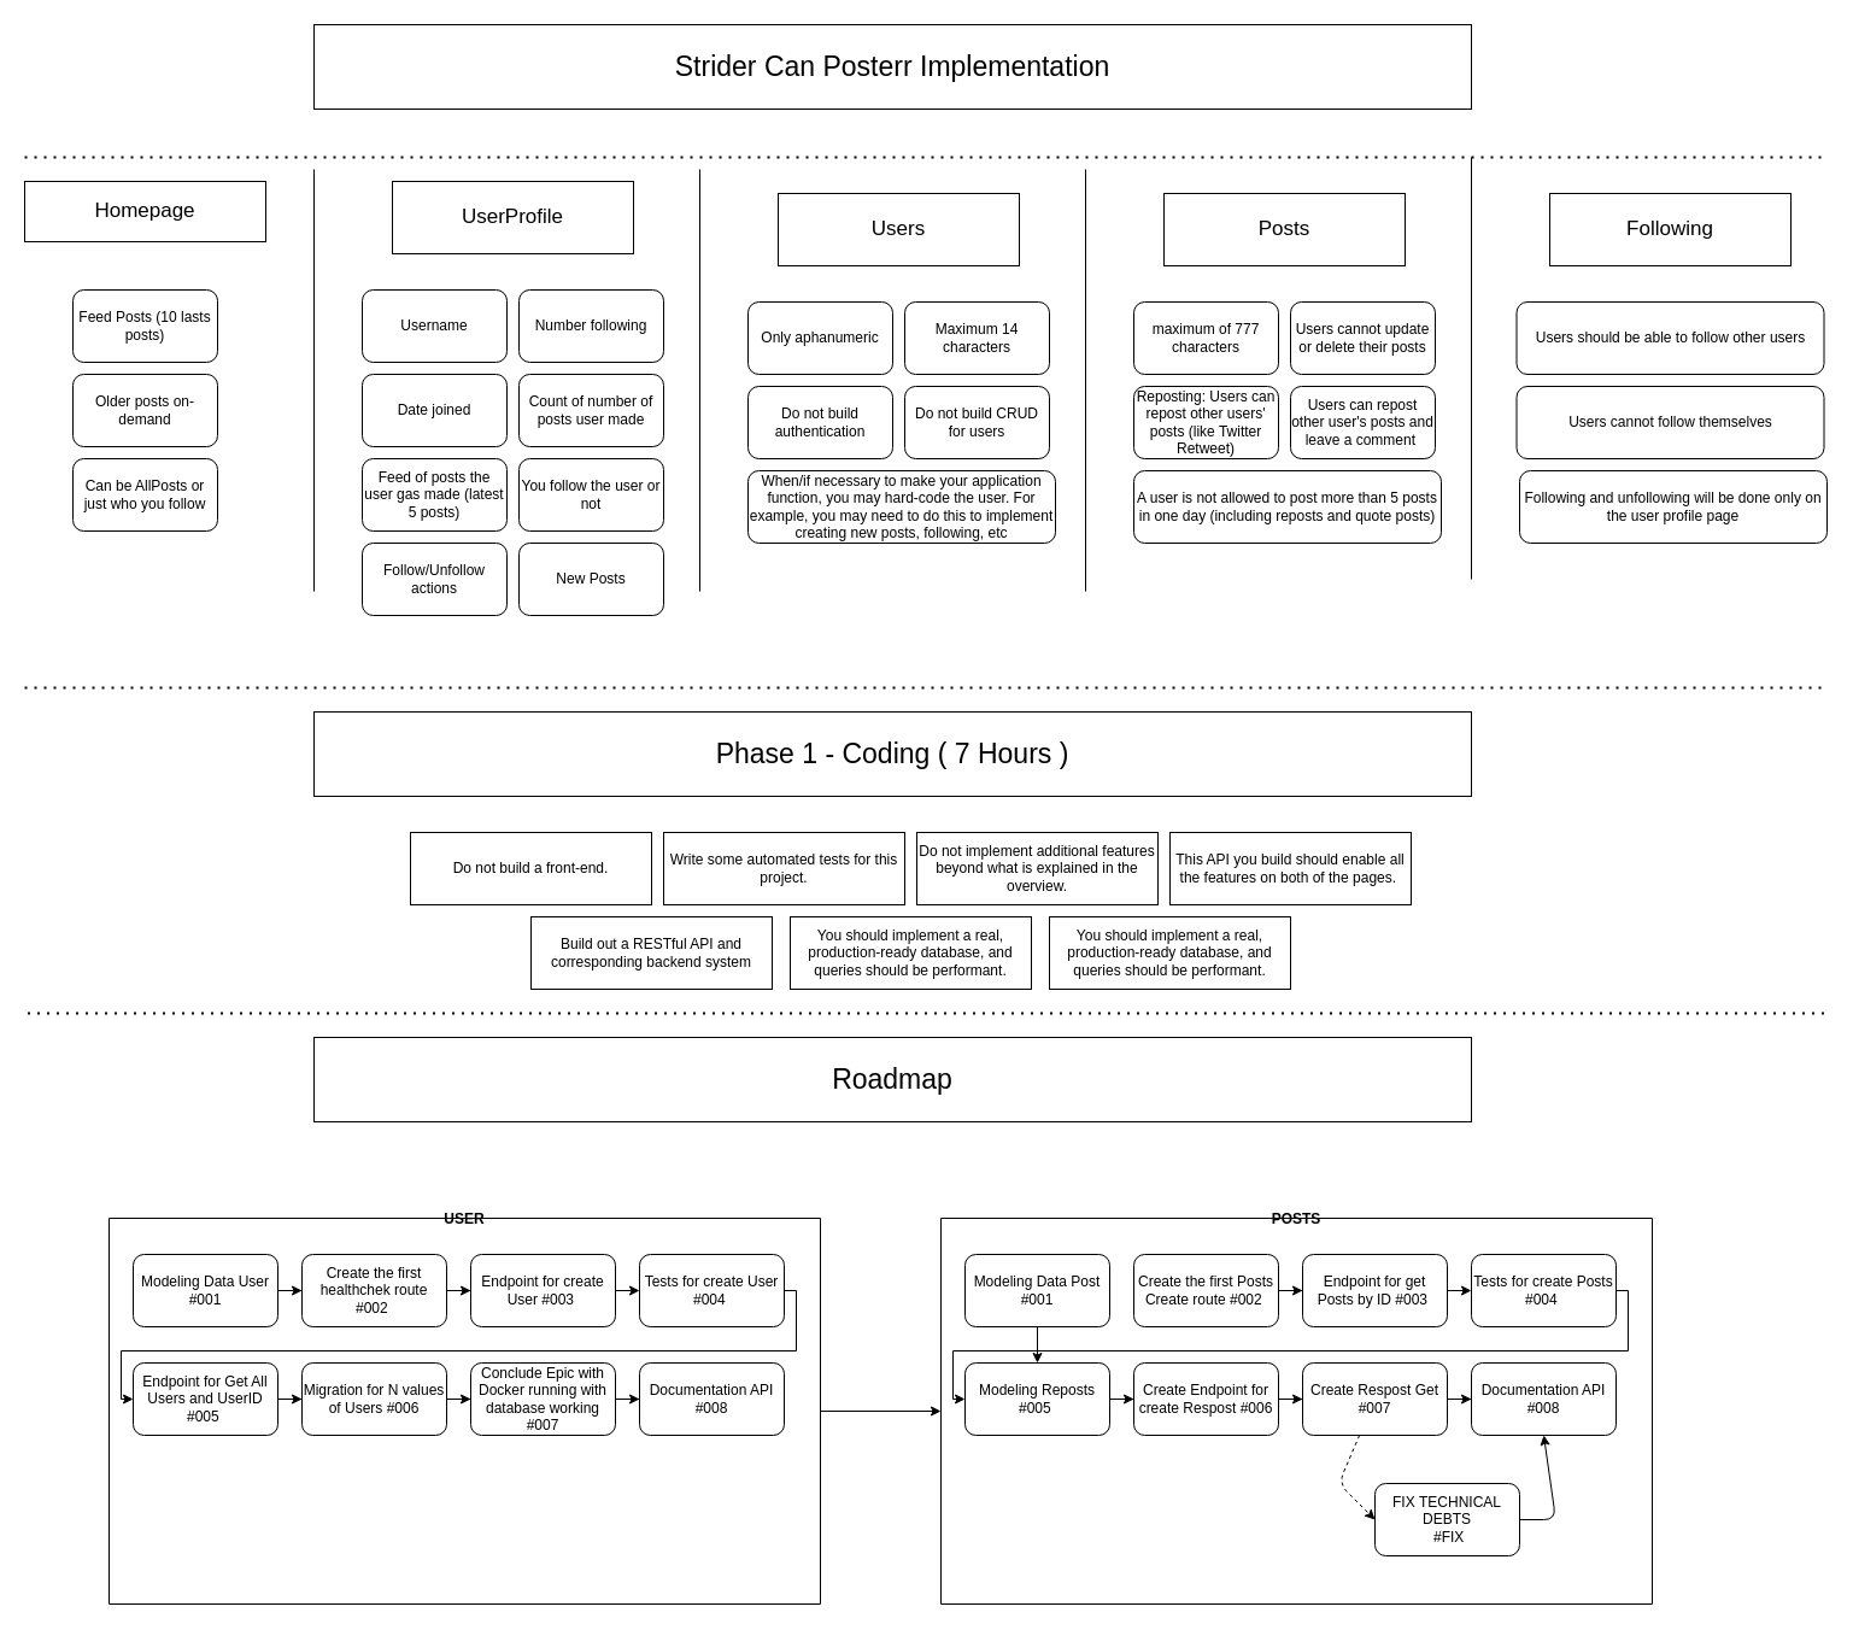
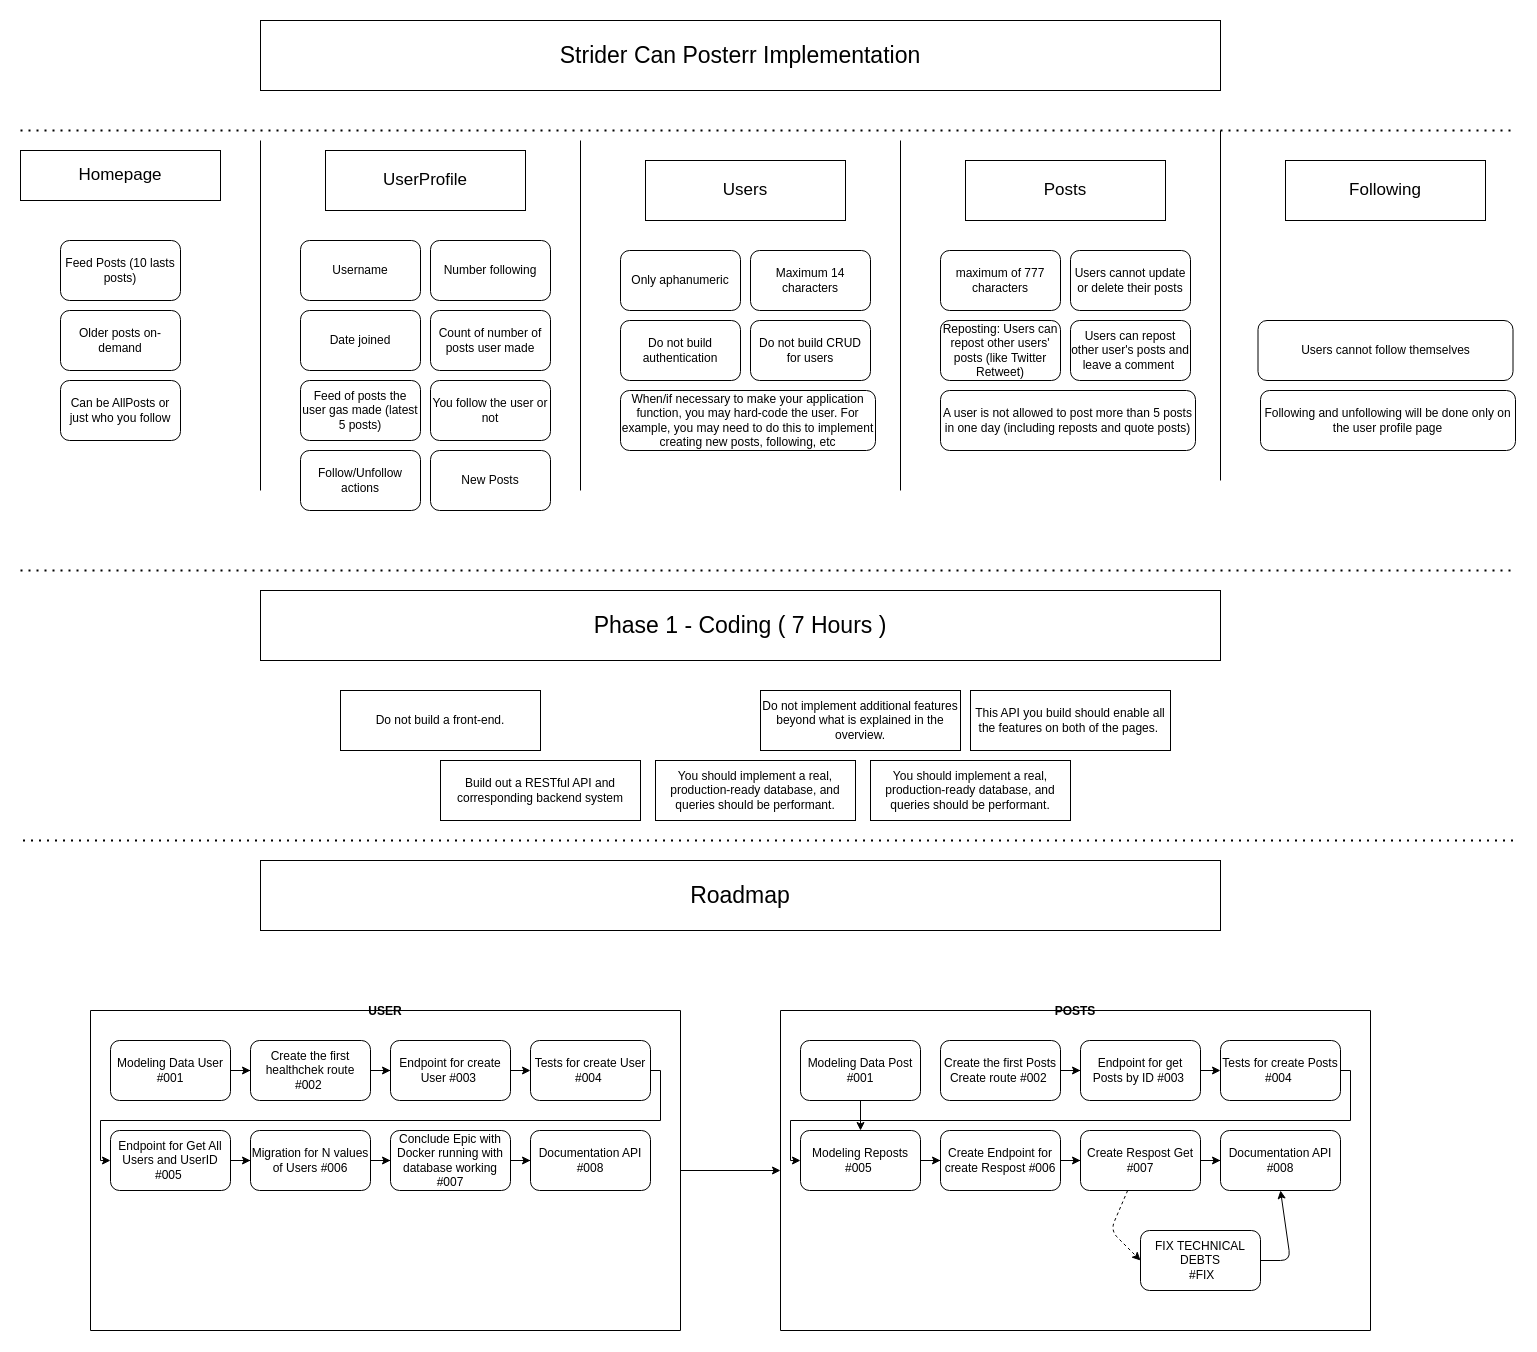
  <mxCell id="0" />
  <mxCell id="1" parent="0" />
  <mxCell id="2" value="&lt;font style=&quot;font-size: 23px&quot;&gt;Strider Can Posterr Implementation&lt;/font&gt;" style="rounded=0;whiteSpace=wrap;html=1;" parent="1" vertex="1"><mxGeometry x="260" y="20" width="960" height="70" as="geometry" /></mxCell>
  <mxCell id="3" value="" style="endArrow=none;dashed=1;html=1;dashPattern=1 3;strokeWidth=2;" parent="1" edge="1"><mxGeometry width="50" height="50" relative="1" as="geometry"><mxPoint x="20" y="130" as="sourcePoint" /><mxPoint x="1510" y="130" as="targetPoint" /></mxGeometry></mxCell>
  <mxCell id="4" value="&lt;span style=&quot;font-size: 17px&quot;&gt;Homepage&lt;/span&gt;" style="rounded=0;whiteSpace=wrap;html=1;" parent="1" vertex="1"><mxGeometry x="20" y="150" width="200" height="50" as="geometry" /></mxCell>
  <mxCell id="5" value="&lt;span style=&quot;font-size: 17px&quot;&gt;UserProfile&lt;/span&gt;" style="rounded=0;whiteSpace=wrap;html=1;" parent="1" vertex="1"><mxGeometry x="325" y="150" width="200" height="60" as="geometry" /></mxCell>
  <mxCell id="6" value="" style="endArrow=none;html=1;" parent="1" edge="1"><mxGeometry width="50" height="50" relative="1" as="geometry"><mxPoint x="260" y="490" as="sourcePoint" /><mxPoint x="260" y="140" as="targetPoint" /></mxGeometry></mxCell>
  <mxCell id="7" value="Feed Posts (10 lasts posts)" style="rounded=1;whiteSpace=wrap;html=1;" parent="1" vertex="1"><mxGeometry x="60" y="240" width="120" height="60" as="geometry" /></mxCell>
  <mxCell id="8" value="Older posts on-demand" style="rounded=1;whiteSpace=wrap;html=1;" parent="1" vertex="1"><mxGeometry x="60" y="310" width="120" height="60" as="geometry" /></mxCell>
  <mxCell id="9" value="Can be AllPosts or just who you follow" style="rounded=1;whiteSpace=wrap;html=1;" parent="1" vertex="1"><mxGeometry x="60" y="380" width="120" height="60" as="geometry" /></mxCell>
  <mxCell id="10" value="Username" style="rounded=1;whiteSpace=wrap;html=1;" parent="1" vertex="1"><mxGeometry x="300" y="240" width="120" height="60" as="geometry" /></mxCell>
  <mxCell id="11" value="Date joined" style="rounded=1;whiteSpace=wrap;html=1;" parent="1" vertex="1"><mxGeometry x="300" y="310" width="120" height="60" as="geometry" /></mxCell>
  <mxCell id="12" value="Number following" style="rounded=1;whiteSpace=wrap;html=1;" parent="1" vertex="1"><mxGeometry x="430" y="240" width="120" height="60" as="geometry" /></mxCell>
  <mxCell id="13" value="Count of number of posts user made" style="rounded=1;whiteSpace=wrap;html=1;" parent="1" vertex="1"><mxGeometry x="430" y="310" width="120" height="60" as="geometry" /></mxCell>
  <mxCell id="14" value="Feed of posts the user gas made (latest 5 posts)" style="rounded=1;whiteSpace=wrap;html=1;" parent="1" vertex="1"><mxGeometry x="300" y="380" width="120" height="60" as="geometry" /></mxCell>
  <mxCell id="15" value="Follow/Unfollow actions" style="rounded=1;whiteSpace=wrap;html=1;" parent="1" vertex="1"><mxGeometry x="300" y="450" width="120" height="60" as="geometry" /></mxCell>
  <mxCell id="16" value="You follow the user or not" style="rounded=1;whiteSpace=wrap;html=1;" parent="1" vertex="1"><mxGeometry x="430" y="380" width="120" height="60" as="geometry" /></mxCell>
  <mxCell id="17" value="New Posts" style="rounded=1;whiteSpace=wrap;html=1;" parent="1" vertex="1"><mxGeometry x="430" y="450" width="120" height="60" as="geometry" /></mxCell>
  <mxCell id="18" value="&lt;span style=&quot;font-size: 17px&quot;&gt;Users&lt;/span&gt;" style="rounded=0;whiteSpace=wrap;html=1;" parent="1" vertex="1"><mxGeometry x="645" y="160" width="200" height="60" as="geometry" /></mxCell>
  <mxCell id="19" value="" style="endArrow=none;html=1;" parent="1" edge="1"><mxGeometry width="50" height="50" relative="1" as="geometry"><mxPoint x="580" y="490" as="sourcePoint" /><mxPoint x="580" y="140" as="targetPoint" /></mxGeometry></mxCell>
  <mxCell id="20" value="Only aphanumeric" style="rounded=1;whiteSpace=wrap;html=1;" parent="1" vertex="1"><mxGeometry x="620" y="250" width="120" height="60" as="geometry" /></mxCell>
  <mxCell id="21" value="Do not build authentication" style="rounded=1;whiteSpace=wrap;html=1;" parent="1" vertex="1"><mxGeometry x="620" y="320" width="120" height="60" as="geometry" /></mxCell>
  <mxCell id="22" value="Maximum 14 characters" style="rounded=1;whiteSpace=wrap;html=1;" parent="1" vertex="1"><mxGeometry x="750" y="250" width="120" height="60" as="geometry" /></mxCell>
  <mxCell id="23" value="Do not build CRUD for users" style="rounded=1;whiteSpace=wrap;html=1;" parent="1" vertex="1"><mxGeometry x="750" y="320" width="120" height="60" as="geometry" /></mxCell>
  <mxCell id="24" value="When/if necessary to make your application function, you may hard-code the user. For example, you may need to do this to implement creating new posts, following, etc" style="rounded=1;whiteSpace=wrap;html=1;" parent="1" vertex="1"><mxGeometry x="620" y="390" width="255" height="60" as="geometry" /></mxCell>
  <mxCell id="25" value="" style="endArrow=none;html=1;" parent="1" edge="1"><mxGeometry width="50" height="50" relative="1" as="geometry"><mxPoint x="900" y="490" as="sourcePoint" /><mxPoint x="900" y="140" as="targetPoint" /></mxGeometry></mxCell>
  <mxCell id="26" value="&lt;span style=&quot;font-size: 17px&quot;&gt;Posts&lt;/span&gt;" style="rounded=0;whiteSpace=wrap;html=1;" parent="1" vertex="1"><mxGeometry x="965" y="160" width="200" height="60" as="geometry" /></mxCell>
  <mxCell id="27" value="maximum of 777 characters" style="rounded=1;whiteSpace=wrap;html=1;" parent="1" vertex="1"><mxGeometry x="940" y="250" width="120" height="60" as="geometry" /></mxCell>
  <mxCell id="28" value="Reposting: Users can repost other users' posts (like Twitter Retweet)" style="rounded=1;whiteSpace=wrap;html=1;" parent="1" vertex="1"><mxGeometry x="940" y="320" width="120" height="60" as="geometry" /></mxCell>
  <mxCell id="29" value="Users cannot update or delete their posts" style="rounded=1;whiteSpace=wrap;html=1;" parent="1" vertex="1"><mxGeometry x="1070" y="250" width="120" height="60" as="geometry" /></mxCell>
  <mxCell id="30" value="Users can repost other user's posts and leave a comment&amp;nbsp;" style="rounded=1;whiteSpace=wrap;html=1;" parent="1" vertex="1"><mxGeometry x="1070" y="320" width="120" height="60" as="geometry" /></mxCell>
  <mxCell id="31" value="A user is not allowed to post more than 5 posts in one day (including reposts and quote posts)" style="rounded=1;whiteSpace=wrap;html=1;" parent="1" vertex="1"><mxGeometry x="940" y="390" width="255" height="60" as="geometry" /></mxCell>
  <mxCell id="32" value="" style="endArrow=none;html=1;" parent="1" edge="1"><mxGeometry width="50" height="50" relative="1" as="geometry"><mxPoint x="1220" y="480" as="sourcePoint" /><mxPoint x="1220" y="130" as="targetPoint" /></mxGeometry></mxCell>
  <mxCell id="33" value="&lt;span style=&quot;font-size: 17px&quot;&gt;Following&lt;/span&gt;" style="rounded=0;whiteSpace=wrap;html=1;" parent="1" vertex="1"><mxGeometry x="1285" y="160" width="200" height="60" as="geometry" /></mxCell>
  <mxCell id="34" value="Following and unfollowing will be done only on the user profile page" style="rounded=1;whiteSpace=wrap;html=1;" parent="1" vertex="1"><mxGeometry x="1260" y="390" width="255" height="60" as="geometry" /></mxCell>
  <mxCell id="35" value="Users cannot follow themselves" style="rounded=1;whiteSpace=wrap;html=1;" parent="1" vertex="1"><mxGeometry x="1257.5" y="320" width="255" height="60" as="geometry" /></mxCell>
- <mxCell id="36" value="Users should be able to follow other users" style="rounded=1;whiteSpace=wrap;html=1;" parent="1" vertex="1"><mxGeometry x="1257.5" y="250" width="255" height="60" as="geometry" /></mxCell>
  <mxCell id="37" value="" style="endArrow=none;dashed=1;html=1;dashPattern=1 3;strokeWidth=2;" parent="1" edge="1"><mxGeometry width="50" height="50" relative="1" as="geometry"><mxPoint x="20" y="570" as="sourcePoint" /><mxPoint x="1510" y="570" as="targetPoint" /></mxGeometry></mxCell>
  <mxCell id="38" value="&lt;font style=&quot;font-size: 23px&quot;&gt;Phase 1 - Coding ( 7 Hours )&lt;/font&gt;" style="rounded=0;whiteSpace=wrap;html=1;" parent="1" vertex="1"><mxGeometry x="260" y="590" width="960" height="70" as="geometry" /></mxCell>
  <mxCell id="39" value="Build out a RESTful API and corresponding backend system" style="rounded=0;whiteSpace=wrap;html=1;" parent="1" vertex="1"><mxGeometry x="440" y="760" width="200" height="60" as="geometry" /></mxCell>
  <mxCell id="40" value="Do not build a front-end." style="rounded=0;whiteSpace=wrap;html=1;" parent="1" vertex="1"><mxGeometry x="340" y="690" width="200" height="60" as="geometry" /></mxCell>
- <mxCell id="41" value="Write some automated tests for this project." style="rounded=0;whiteSpace=wrap;html=1;" parent="1" vertex="1"><mxGeometry x="550" y="690" width="200" height="60" as="geometry" /></mxCell>
  <mxCell id="42" value="You should implement a real, production-ready database, and queries should be performant." style="rounded=0;whiteSpace=wrap;html=1;" parent="1" vertex="1"><mxGeometry x="655" y="760" width="200" height="60" as="geometry" /></mxCell>
  <mxCell id="43" value="Do not implement additional features beyond what is explained in the overview." style="rounded=0;whiteSpace=wrap;html=1;" parent="1" vertex="1"><mxGeometry x="760" y="690" width="200" height="60" as="geometry" /></mxCell>
  <mxCell id="44" value="This API you build should enable all the features on both of the pages.&amp;nbsp;" style="rounded=0;whiteSpace=wrap;html=1;" parent="1" vertex="1"><mxGeometry x="970" y="690" width="200" height="60" as="geometry" /></mxCell>
  <mxCell id="45" value="You should implement a real, production-ready database, and queries should be performant." style="rounded=0;whiteSpace=wrap;html=1;" parent="1" vertex="1"><mxGeometry x="870" y="760" width="200" height="60" as="geometry" /></mxCell>
  <mxCell id="46" value="" style="endArrow=none;dashed=1;html=1;dashPattern=1 3;strokeWidth=2;" parent="1" edge="1"><mxGeometry width="50" height="50" relative="1" as="geometry"><mxPoint x="22.5" y="840" as="sourcePoint" /><mxPoint x="1512.5" y="840" as="targetPoint" /></mxGeometry></mxCell>
  <mxCell id="47" value="&lt;span style=&quot;font-size: 23px&quot;&gt;Roadmap&lt;/span&gt;" style="rounded=0;whiteSpace=wrap;html=1;" parent="1" vertex="1"><mxGeometry x="260" y="860" width="960" height="70" as="geometry" /></mxCell>
  <mxCell id="48" style="edgeStyle=orthogonalEdgeStyle;rounded=0;orthogonalLoop=1;jettySize=auto;html=1;entryX=0;entryY=0.5;entryDx=0;entryDy=0;" parent="1" source="49" target="65" edge="1"><mxGeometry relative="1" as="geometry" /></mxCell>
  <mxCell id="49" value="USER" style="swimlane;startSize=0;" parent="1" vertex="1"><mxGeometry x="90" y="1010" width="590" height="320" as="geometry"><mxRectangle x="110" y="1120" width="70" height="20" as="alternateBounds" /></mxGeometry></mxCell>
  <mxCell id="50" style="edgeStyle=orthogonalEdgeStyle;rounded=0;orthogonalLoop=1;jettySize=auto;html=1;entryX=0;entryY=0.5;entryDx=0;entryDy=0;" parent="49" source="51" target="53" edge="1"><mxGeometry relative="1" as="geometry" /></mxCell>
  <mxCell id="51" value="&lt;span&gt;Modeling Data User #001&lt;/span&gt;" style="rounded=1;whiteSpace=wrap;html=1;" parent="49" vertex="1"><mxGeometry x="20" y="30" width="120" height="60" as="geometry" /></mxCell>
  <mxCell id="52" style="edgeStyle=orthogonalEdgeStyle;rounded=0;orthogonalLoop=1;jettySize=auto;html=1;entryX=0;entryY=0.5;entryDx=0;entryDy=0;" parent="49" source="53" target="55" edge="1"><mxGeometry relative="1" as="geometry" /></mxCell>
  <mxCell id="53" value="Create the first healthchek route #002&amp;nbsp;" style="rounded=1;whiteSpace=wrap;html=1;" parent="49" vertex="1"><mxGeometry x="160" y="30" width="120" height="60" as="geometry" /></mxCell>
  <mxCell id="54" style="edgeStyle=orthogonalEdgeStyle;rounded=0;orthogonalLoop=1;jettySize=auto;html=1;entryX=0;entryY=0.5;entryDx=0;entryDy=0;" parent="49" source="55" edge="1"><mxGeometry relative="1" as="geometry"><mxPoint x="440.0" y="60" as="targetPoint" /></mxGeometry></mxCell>
  <mxCell id="55" value="Endpoint for create User #003&amp;nbsp;" style="rounded=1;whiteSpace=wrap;html=1;" parent="49" vertex="1"><mxGeometry x="300" y="30" width="120" height="60" as="geometry" /></mxCell>
  <mxCell id="56" style="edgeStyle=orthogonalEdgeStyle;rounded=0;orthogonalLoop=1;jettySize=auto;html=1;entryX=0;entryY=0.5;entryDx=0;entryDy=0;" parent="49" source="57" target="59" edge="1"><mxGeometry relative="1" as="geometry"><Array as="points"><mxPoint x="570" y="60" /><mxPoint x="570" y="110" /><mxPoint x="10" y="110" /><mxPoint x="10" y="150" /></Array></mxGeometry></mxCell>
  <mxCell id="57" value="Tests for create User #004&amp;nbsp;" style="rounded=1;whiteSpace=wrap;html=1;" parent="49" vertex="1"><mxGeometry x="440" y="30" width="120" height="60" as="geometry" /></mxCell>
  <mxCell id="58" style="edgeStyle=orthogonalEdgeStyle;rounded=0;orthogonalLoop=1;jettySize=auto;html=1;entryX=0;entryY=0.5;entryDx=0;entryDy=0;" parent="49" source="59" target="61" edge="1"><mxGeometry relative="1" as="geometry" /></mxCell>
  <mxCell id="59" value="Endpoint for Get All Users and UserID #005&amp;nbsp;" style="rounded=1;whiteSpace=wrap;html=1;" parent="49" vertex="1"><mxGeometry x="20" y="120" width="120" height="60" as="geometry" /></mxCell>
  <mxCell id="60" style="edgeStyle=orthogonalEdgeStyle;rounded=0;orthogonalLoop=1;jettySize=auto;html=1;entryX=0;entryY=0.5;entryDx=0;entryDy=0;" parent="49" source="61" target="63" edge="1"><mxGeometry relative="1" as="geometry" /></mxCell>
  <mxCell id="61" value="Migration for N values of Users #006" style="rounded=1;whiteSpace=wrap;html=1;" parent="49" vertex="1"><mxGeometry x="160" y="120" width="120" height="60" as="geometry" /></mxCell>
  <mxCell id="62" style="edgeStyle=orthogonalEdgeStyle;rounded=0;orthogonalLoop=1;jettySize=auto;html=1;entryX=0;entryY=0.5;entryDx=0;entryDy=0;" parent="49" source="63" target="64" edge="1"><mxGeometry relative="1" as="geometry" /></mxCell>
  <mxCell id="63" value="Conclude Epic with Docker running with database working #007" style="rounded=1;whiteSpace=wrap;html=1;" parent="49" vertex="1"><mxGeometry x="300" y="120" width="120" height="60" as="geometry" /></mxCell>
  <mxCell id="64" value="Documentation API #008" style="rounded=1;whiteSpace=wrap;html=1;" parent="49" vertex="1"><mxGeometry x="440" y="120" width="120" height="60" as="geometry" /></mxCell>
  <mxCell id="65" value="POSTS" style="swimlane;startSize=0;" parent="1" vertex="1"><mxGeometry x="780" y="1010" width="590" height="320" as="geometry"><mxRectangle x="800" y="1120" width="70" height="20" as="alternateBounds" /></mxGeometry></mxCell>
  <mxCell id="66" style="edgeStyle=orthogonalEdgeStyle;rounded=0;orthogonalLoop=1;jettySize=auto;html=1;" parent="65" source="67" target="75" edge="1"><mxGeometry relative="1" as="geometry" /></mxCell>
  <mxCell id="67" value="&lt;span&gt;Modeling Data Post #001&lt;/span&gt;" style="rounded=1;whiteSpace=wrap;html=1;" parent="65" vertex="1"><mxGeometry x="20" y="30" width="120" height="60" as="geometry" /></mxCell>
  <mxCell id="68" style="edgeStyle=orthogonalEdgeStyle;rounded=0;orthogonalLoop=1;jettySize=auto;html=1;entryX=0;entryY=0.5;entryDx=0;entryDy=0;" parent="65" source="69" target="71" edge="1"><mxGeometry relative="1" as="geometry" /></mxCell>
  <mxCell id="69" value="Create the first Posts Create route #002&amp;nbsp;" style="rounded=1;whiteSpace=wrap;html=1;" parent="65" vertex="1"><mxGeometry x="160" y="30" width="120" height="60" as="geometry" /></mxCell>
  <mxCell id="70" style="edgeStyle=orthogonalEdgeStyle;rounded=0;orthogonalLoop=1;jettySize=auto;html=1;entryX=0;entryY=0.5;entryDx=0;entryDy=0;" parent="65" source="71" edge="1"><mxGeometry relative="1" as="geometry"><mxPoint x="440.0" y="60" as="targetPoint" /></mxGeometry></mxCell>
  <mxCell id="71" value="Endpoint for get Posts by ID #003&amp;nbsp;" style="rounded=1;whiteSpace=wrap;html=1;" parent="65" vertex="1"><mxGeometry x="300" y="30" width="120" height="60" as="geometry" /></mxCell>
  <mxCell id="72" style="edgeStyle=orthogonalEdgeStyle;rounded=0;orthogonalLoop=1;jettySize=auto;html=1;entryX=0;entryY=0.5;entryDx=0;entryDy=0;" parent="65" source="73" target="75" edge="1"><mxGeometry relative="1" as="geometry"><Array as="points"><mxPoint x="570" y="60" /><mxPoint x="570" y="110" /><mxPoint x="10" y="110" /><mxPoint x="10" y="150" /></Array></mxGeometry></mxCell>
  <mxCell id="73" value="Tests for create Posts #004&amp;nbsp;" style="rounded=1;whiteSpace=wrap;html=1;" parent="65" vertex="1"><mxGeometry x="440" y="30" width="120" height="60" as="geometry" /></mxCell>
  <mxCell id="74" style="edgeStyle=orthogonalEdgeStyle;rounded=0;orthogonalLoop=1;jettySize=auto;html=1;entryX=0;entryY=0.5;entryDx=0;entryDy=0;" parent="65" source="75" target="77" edge="1"><mxGeometry relative="1" as="geometry" /></mxCell>
  <mxCell id="75" value="Modeling Reposts #005&amp;nbsp;" style="rounded=1;whiteSpace=wrap;html=1;" parent="65" vertex="1"><mxGeometry x="20" y="120" width="120" height="60" as="geometry" /></mxCell>
  <mxCell id="76" style="edgeStyle=orthogonalEdgeStyle;rounded=0;orthogonalLoop=1;jettySize=auto;html=1;entryX=0;entryY=0.5;entryDx=0;entryDy=0;" parent="65" source="77" target="80" edge="1"><mxGeometry relative="1" as="geometry" /></mxCell>
  <mxCell id="77" value="Create Endpoint for create Respost #006" style="rounded=1;whiteSpace=wrap;html=1;" parent="65" vertex="1"><mxGeometry x="160" y="120" width="120" height="60" as="geometry" /></mxCell>
  <mxCell id="78" style="edgeStyle=orthogonalEdgeStyle;rounded=0;orthogonalLoop=1;jettySize=auto;html=1;entryX=0;entryY=0.5;entryDx=0;entryDy=0;" parent="65" source="80" target="81" edge="1"><mxGeometry relative="1" as="geometry" /></mxCell>
  <mxCell id="79" style="edgeStyle=none;html=1;entryX=0;entryY=0.5;entryDx=0;entryDy=0;dashed=1;" edge="1" parent="65" source="80" target="83"><mxGeometry relative="1" as="geometry"><Array as="points"><mxPoint x="330" y="220" /></Array></mxGeometry></mxCell>
  <mxCell id="80" value="Create Respost Get #007" style="rounded=1;whiteSpace=wrap;html=1;" parent="65" vertex="1"><mxGeometry x="300" y="120" width="120" height="60" as="geometry" /></mxCell>
  <mxCell id="81" value="Documentation API #008" style="rounded=1;whiteSpace=wrap;html=1;" parent="65" vertex="1"><mxGeometry x="440" y="120" width="120" height="60" as="geometry" /></mxCell>
  <mxCell id="82" style="edgeStyle=none;html=1;entryX=0.5;entryY=1;entryDx=0;entryDy=0;" edge="1" parent="65" source="83" target="81"><mxGeometry relative="1" as="geometry"><Array as="points"><mxPoint x="510" y="250" /></Array></mxGeometry></mxCell>
  <mxCell id="83" value="FIX&amp;nbsp;&lt;span class=&quot;VIiyi&quot; lang=&quot;en&quot;&gt;TECHNICAL DEBTS&lt;/span&gt;&lt;br&gt;&amp;nbsp;#FIX" style="rounded=1;whiteSpace=wrap;html=1;" vertex="1" parent="65"><mxGeometry x="360" y="220" width="120" height="60" as="geometry" /></mxCell>
